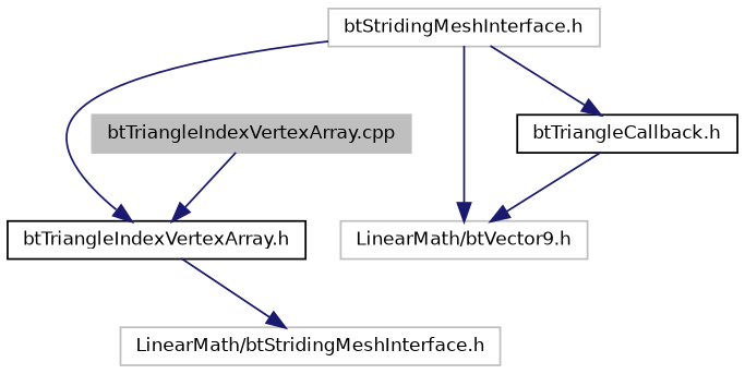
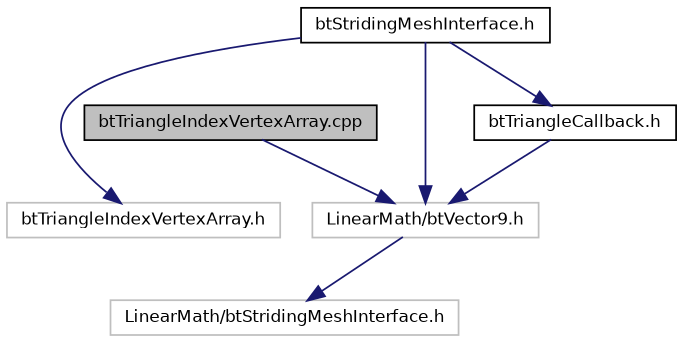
  digraph {
    node [color=black fillcolor=white fontname=Helvetica fontsize=10 shape=record style=filled]
    edge [color=midnightblue fontname=Helvetica fontsize=10 labelfontname=Helvetica labelfontsize=10 style=solid]
-   n1 [color=grey75 fillcolor=grey75 fontcolor=black height=0.2 label="btTriangleIndexVertexArray.cpp" width=0.4]
-   n2 [height=0.2 label="btTriangleIndexVertexArray.h" width=0.4]
+   n1 [fillcolor=grey75 fontcolor=black height=0.2 label="btTriangleIndexVertexArray.cpp" width=0.4]
+   n2 [color=grey75 height=0.2 label="btTriangleIndexVertexArray.h" width=0.4]
    n3 [color=grey75 height=0.2 label="LinearMath/btStridingMeshInterface.h" width=0.4]
-   n4 [color=grey75 height=0.2 label="btStridingMeshInterface.h" width=0.4]
+   n4 [height=0.2 label="btStridingMeshInterface.h" width=0.4]
    n5 [color=grey75 height=0.2 label="LinearMath/btVector9.h" width=0.4]
    n6 [height=0.2 label="btTriangleCallback.h" width=0.4]
-   n1 -> n2
-   n2 -> n3
+   n1 -> n5
+   n5 -> n3
    n4 -> n2
    n4 -> n5
    n4 -> n6
    n6 -> n5
  }
